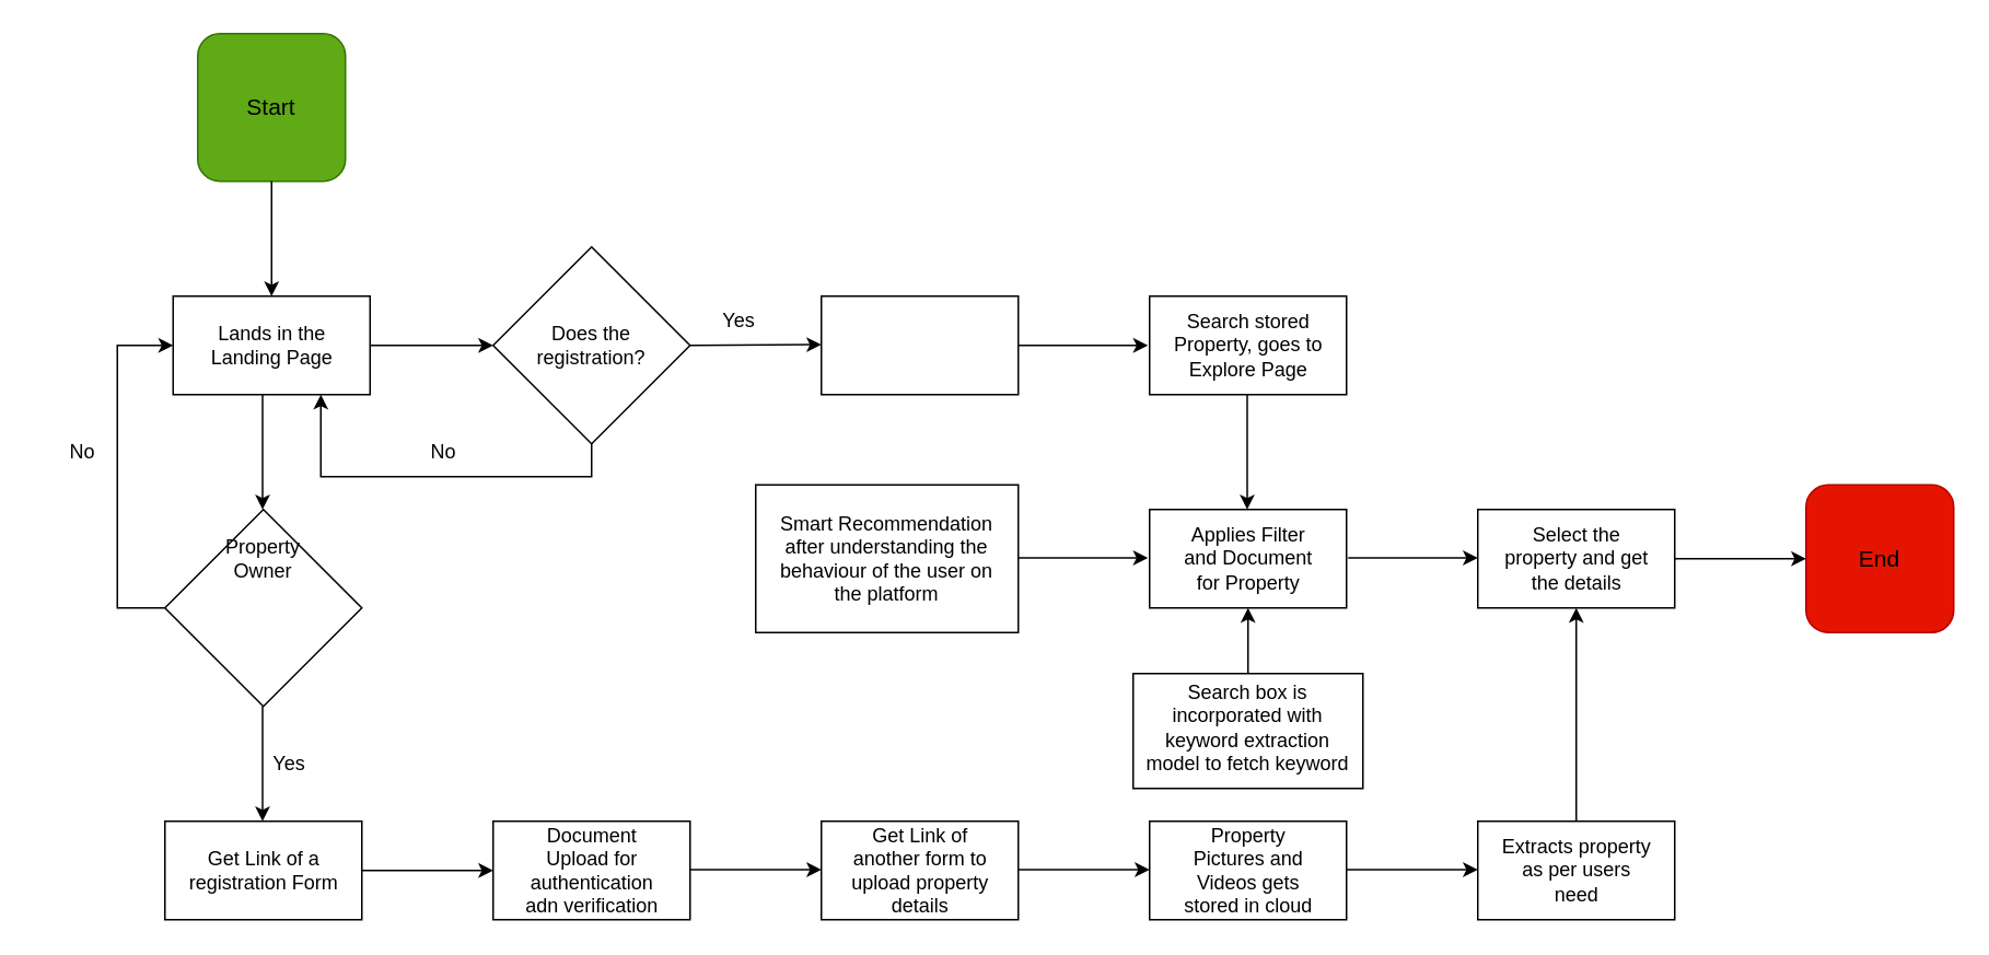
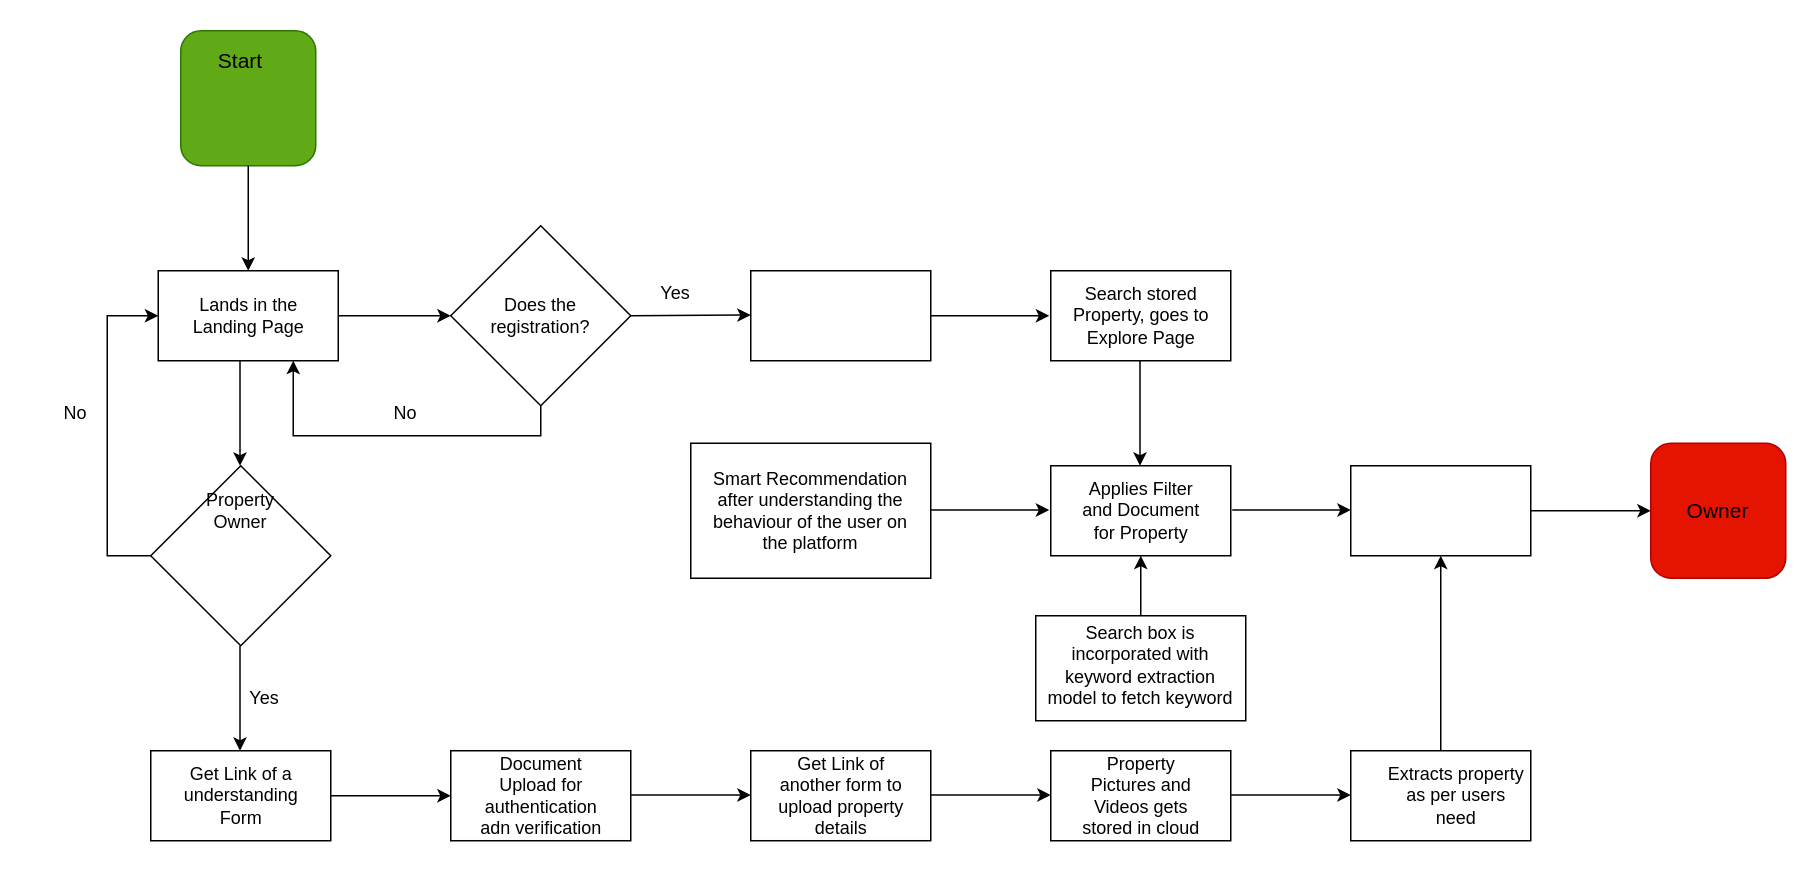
  <mxCell id="0" />
  <mxCell id="1" parent="0" />
  <mxCell id="2" value="" style="whiteSpace=wrap;html=1;aspect=fixed;rounded=1;fillColor=#60a917;fontColor=#ffffff;strokeColor=#2D7600;" vertex="1" parent="1"><mxGeometry x="120" y="20" width="90" height="90" as="geometry" /></mxCell>
- <mxCell id="3" value="&lt;font style=&quot;font-size: 14px;&quot;&gt;Start&lt;/font&gt;" style="text;html=1;align=center;verticalAlign=middle;whiteSpace=wrap;rounded=0;" vertex="1" parent="1"><mxGeometry x="135" y="50" width="60" height="30" as="geometry" /></mxCell>
+ <mxCell id="3" value="&lt;font style=&quot;font-size: 14px;&quot;&gt;Start&lt;/font&gt;" style="text;html=1;align=center;verticalAlign=middle;whiteSpace=wrap;rounded=0;" vertex="1" parent="1"><mxGeometry x="130" y="25" width="60" height="30" as="geometry" /></mxCell>
  <mxCell id="4" value="" style="endArrow=classic;html=1;rounded=0;exitX=0.5;exitY=1;exitDx=0;exitDy=0;entryX=0.5;entryY=0;entryDx=0;entryDy=0;" edge="1" parent="1" source="2" target="11"><mxGeometry width="50" height="50" relative="1" as="geometry"><mxPoint x="270" y="290" as="sourcePoint" /><mxPoint x="320" y="240" as="targetPoint" /></mxGeometry></mxCell>
  <mxCell id="5" value="" style="group" vertex="1" connectable="0" parent="1"><mxGeometry x="300" y="150" width="120" height="120" as="geometry" /></mxCell>
  <mxCell id="6" value="" style="rhombus;whiteSpace=wrap;html=1;" vertex="1" parent="5"><mxGeometry width="120" height="120" as="geometry" /></mxCell>
  <mxCell id="7" value="Does the registration?" style="text;html=1;align=center;verticalAlign=middle;whiteSpace=wrap;rounded=0;" vertex="1" parent="5"><mxGeometry x="30" y="45" width="60" height="30" as="geometry" /></mxCell>
  <mxCell id="8" value="" style="endArrow=classic;html=1;rounded=0;exitX=1;exitY=0.5;exitDx=0;exitDy=0;" edge="1" parent="1" source="23"><mxGeometry width="50" height="50" relative="1" as="geometry"><mxPoint x="559.5" y="240" as="sourcePoint" /><mxPoint x="699" y="210" as="targetPoint" /></mxGeometry></mxCell>
  <mxCell id="9" value="" style="group" vertex="1" connectable="0" parent="1"><mxGeometry x="105" y="180" width="120" height="60" as="geometry" /></mxCell>
  <mxCell id="10" value="" style="group" vertex="1" connectable="0" parent="9"><mxGeometry width="120" height="60" as="geometry" /></mxCell>
  <mxCell id="11" value="" style="rounded=0;whiteSpace=wrap;html=1;" vertex="1" parent="10"><mxGeometry width="120" height="60" as="geometry" /></mxCell>
  <mxCell id="12" value="Lands in the Landing Page" style="text;html=1;align=center;verticalAlign=middle;whiteSpace=wrap;rounded=0;" vertex="1" parent="10"><mxGeometry x="17.5" y="8.75" width="85" height="42.5" as="geometry" /></mxCell>
  <mxCell id="13" value="" style="rounded=0;whiteSpace=wrap;html=1;" vertex="1" parent="1"><mxGeometry x="700" y="180" width="120" height="60" as="geometry" /></mxCell>
  <mxCell id="14" value="" style="group" vertex="1" connectable="0" parent="1"><mxGeometry x="700" y="310" width="120" height="60" as="geometry" /></mxCell>
  <mxCell id="15" value="" style="rounded=0;whiteSpace=wrap;html=1;" vertex="1" parent="14"><mxGeometry width="120" height="60" as="geometry" /></mxCell>
  <mxCell id="16" value="Applies Filter and Document for Property" style="text;html=1;align=center;verticalAlign=middle;whiteSpace=wrap;rounded=0;" vertex="1" parent="14"><mxGeometry x="17.5" y="8.75" width="85" height="42.5" as="geometry" /></mxCell>
  <mxCell id="17" value="" style="endArrow=classic;html=1;rounded=0;exitX=0.5;exitY=1;exitDx=0;exitDy=0;entryX=0.5;entryY=0;entryDx=0;entryDy=0;" edge="1" parent="1"><mxGeometry width="50" height="50" relative="1" as="geometry"><mxPoint x="759.5" y="240" as="sourcePoint" /><mxPoint x="759.5" y="310" as="targetPoint" /></mxGeometry></mxCell>
  <mxCell id="18" value="" style="endArrow=classic;html=1;rounded=0;exitX=1;exitY=0.5;exitDx=0;exitDy=0;entryX=0;entryY=0.5;entryDx=0;entryDy=0;" edge="1" parent="1" source="11" target="6"><mxGeometry width="50" height="50" relative="1" as="geometry"><mxPoint x="174.5" y="250" as="sourcePoint" /><mxPoint x="300" y="220" as="targetPoint" /></mxGeometry></mxCell>
  <mxCell id="19" value="" style="endArrow=classic;html=1;rounded=0;entryX=0.75;entryY=1;entryDx=0;entryDy=0;" edge="1" parent="1" target="11"><mxGeometry width="50" height="50" relative="1" as="geometry"><mxPoint x="360" y="270" as="sourcePoint" /><mxPoint x="195" y="250" as="targetPoint" /><Array as="points"><mxPoint x="360" y="290" /><mxPoint x="195" y="290" /></Array></mxGeometry></mxCell>
  <mxCell id="20" value="No" style="text;html=1;align=center;verticalAlign=middle;whiteSpace=wrap;rounded=0;" vertex="1" parent="1"><mxGeometry x="240" y="260" width="60" height="30" as="geometry" /></mxCell>
  <mxCell id="21" value="Yes" style="text;html=1;align=center;verticalAlign=middle;whiteSpace=wrap;rounded=0;" vertex="1" parent="1"><mxGeometry x="420" y="180" width="60" height="30" as="geometry" /></mxCell>
  <mxCell id="22" value="" style="group" vertex="1" connectable="0" parent="1"><mxGeometry x="500" y="180" width="120" height="60" as="geometry" /></mxCell>
  <mxCell id="23" value="" style="rounded=0;whiteSpace=wrap;html=1;" vertex="1" parent="22"><mxGeometry width="120" height="60" as="geometry" /></mxCell>
  <mxCell id="24" value="" style="endArrow=classic;html=1;rounded=0;exitX=0;exitY=1;exitDx=0;exitDy=0;entryX=0;entryY=0.5;entryDx=0;entryDy=0;" edge="1" parent="22" source="21"><mxGeometry width="50" height="50" relative="1" as="geometry"><mxPoint x="-75" y="29.5" as="sourcePoint" /><mxPoint y="29.5" as="targetPoint" /></mxGeometry></mxCell>
  <mxCell id="25" value="" style="endArrow=classic;html=1;rounded=0;exitX=0.5;exitY=1;exitDx=0;exitDy=0;entryX=0.5;entryY=0;entryDx=0;entryDy=0;" edge="1" parent="1"><mxGeometry width="50" height="50" relative="1" as="geometry"><mxPoint x="159.5" y="240" as="sourcePoint" /><mxPoint x="159.5" y="310" as="targetPoint" /></mxGeometry></mxCell>
  <mxCell id="26" value="" style="endArrow=classic;html=1;rounded=0;exitX=1;exitY=0.5;exitDx=0;exitDy=0;" edge="1" parent="1"><mxGeometry width="50" height="50" relative="1" as="geometry"><mxPoint x="620" y="339.5" as="sourcePoint" /><mxPoint x="699" y="339.5" as="targetPoint" /></mxGeometry></mxCell>
  <mxCell id="27" value="" style="rounded=0;whiteSpace=wrap;html=1;" vertex="1" parent="1"><mxGeometry x="900" y="310" width="120" height="60" as="geometry" /></mxCell>
  <mxCell id="28" value="Search stored Property, goes to Explore Page" style="text;html=1;align=center;verticalAlign=middle;whiteSpace=wrap;rounded=0;container=0;" vertex="1" parent="1"><mxGeometry x="713.75" y="186.88" width="92.5" height="46.25" as="geometry" /></mxCell>
- <mxCell id="29" value="Select the property and get the details" style="text;html=1;align=center;verticalAlign=middle;whiteSpace=wrap;rounded=0;container=0;" vertex="1" parent="1"><mxGeometry x="913.75" y="316.87" width="92.5" height="46.25" as="geometry" /></mxCell>
  <mxCell id="30" value="" style="group" vertex="1" connectable="0" parent="1"><mxGeometry x="460" y="295" width="160" height="90" as="geometry" /></mxCell>
  <mxCell id="31" value="" style="rounded=0;whiteSpace=wrap;html=1;" vertex="1" parent="30"><mxGeometry width="160" height="90" as="geometry" /></mxCell>
  <mxCell id="32" value="Smart Recommendation after understanding the behaviour of the user on the platform" style="text;html=1;align=center;verticalAlign=middle;whiteSpace=wrap;rounded=0;container=0;" vertex="1" parent="30"><mxGeometry x="11.88" y="21.87" width="136.25" height="46.25" as="geometry" /></mxCell>
  <mxCell id="33" value="" style="endArrow=classic;html=1;rounded=0;exitX=1;exitY=0.5;exitDx=0;exitDy=0;" edge="1" parent="1"><mxGeometry width="50" height="50" relative="1" as="geometry"><mxPoint x="821" y="339.49" as="sourcePoint" /><mxPoint x="900" y="339.49" as="targetPoint" /></mxGeometry></mxCell>
  <mxCell id="34" value="" style="group;" vertex="1" connectable="0" parent="1"><mxGeometry x="100" y="310" width="120" height="120" as="geometry" /></mxCell>
  <mxCell id="35" value="" style="rhombus;whiteSpace=wrap;html=1;" vertex="1" parent="34"><mxGeometry width="120" height="120" as="geometry" /></mxCell>
  <mxCell id="36" value="Property Owner" style="text;html=1;align=center;verticalAlign=middle;whiteSpace=wrap;rounded=0;" vertex="1" parent="34"><mxGeometry x="30" y="15" width="60" height="30" as="geometry" /></mxCell>
  <mxCell id="37" style="edgeStyle=orthogonalEdgeStyle;rounded=0;orthogonalLoop=1;jettySize=auto;html=1;entryX=0;entryY=0.75;entryDx=0;entryDy=0;" edge="1" parent="1"><mxGeometry relative="1" as="geometry"><mxPoint x="105" y="210" as="targetPoint" /><mxPoint x="100" y="370" as="sourcePoint" /><Array as="points"><mxPoint x="71" y="370" /><mxPoint x="71" y="210" /></Array></mxGeometry></mxCell>
  <mxCell id="38" value="" style="rounded=0;whiteSpace=wrap;html=1;" vertex="1" parent="1"><mxGeometry x="100" y="500" width="120" height="60" as="geometry" /></mxCell>
- <mxCell id="39" value="Get Link of a registration Form" style="text;html=1;align=center;verticalAlign=middle;whiteSpace=wrap;rounded=0;container=0;" vertex="1" parent="1"><mxGeometry x="113.75" y="506.87" width="92.5" height="46.25" as="geometry" /></mxCell>
+ <mxCell id="39" value="Get Link of a understanding Form" style="text;html=1;align=center;verticalAlign=middle;whiteSpace=wrap;rounded=0;container=0;" vertex="1" parent="1"><mxGeometry x="113.75" y="506.87" width="92.5" height="46.25" as="geometry" /></mxCell>
  <mxCell id="40" value="" style="endArrow=classic;html=1;rounded=0;exitX=0.5;exitY=1;exitDx=0;exitDy=0;entryX=0.5;entryY=0;entryDx=0;entryDy=0;" edge="1" parent="1"><mxGeometry width="50" height="50" relative="1" as="geometry"><mxPoint x="159.5" y="430" as="sourcePoint" /><mxPoint x="159.5" y="500" as="targetPoint" /></mxGeometry></mxCell>
  <mxCell id="41" value="" style="rounded=0;whiteSpace=wrap;html=1;" vertex="1" parent="1"><mxGeometry x="300" y="499.99" width="120" height="60" as="geometry" /></mxCell>
  <mxCell id="42" value="Document Upload for authentication adn verification" style="text;html=1;align=center;verticalAlign=middle;whiteSpace=wrap;rounded=0;container=0;" vertex="1" parent="1"><mxGeometry x="313.75" y="506.86" width="92.5" height="46.25" as="geometry" /></mxCell>
  <mxCell id="43" value="" style="endArrow=classic;html=1;rounded=0;exitX=1;exitY=0.5;exitDx=0;exitDy=0;entryX=0;entryY=0.5;entryDx=0;entryDy=0;" edge="1" parent="1" source="38" target="41"><mxGeometry width="50" height="50" relative="1" as="geometry"><mxPoint x="169.5" y="440" as="sourcePoint" /><mxPoint x="169.5" y="510" as="targetPoint" /></mxGeometry></mxCell>
  <mxCell id="44" value="" style="rounded=0;whiteSpace=wrap;html=1;" vertex="1" parent="1"><mxGeometry x="500" y="499.99" width="120" height="60" as="geometry" /></mxCell>
  <mxCell id="45" value="Get Link of another form to upload property details" style="text;html=1;align=center;verticalAlign=middle;whiteSpace=wrap;rounded=0;container=0;" vertex="1" parent="1"><mxGeometry x="513.75" y="506.86" width="92.5" height="46.25" as="geometry" /></mxCell>
  <mxCell id="46" value="" style="endArrow=classic;html=1;rounded=0;exitX=1;exitY=0.5;exitDx=0;exitDy=0;entryX=0;entryY=0.5;entryDx=0;entryDy=0;" edge="1" parent="1"><mxGeometry width="50" height="50" relative="1" as="geometry"><mxPoint x="420" y="529.49" as="sourcePoint" /><mxPoint x="500" y="529.49" as="targetPoint" /></mxGeometry></mxCell>
  <mxCell id="47" value="" style="rounded=0;whiteSpace=wrap;html=1;" vertex="1" parent="1"><mxGeometry x="700" y="500" width="120" height="60" as="geometry" /></mxCell>
  <mxCell id="48" value="Property Pictures and Videos gets stored in cloud" style="text;html=1;align=center;verticalAlign=middle;whiteSpace=wrap;rounded=0;container=0;" vertex="1" parent="1"><mxGeometry x="713.75" y="506.87" width="92.5" height="46.25" as="geometry" /></mxCell>
  <mxCell id="49" value="" style="endArrow=classic;html=1;rounded=0;exitX=1;exitY=0.5;exitDx=0;exitDy=0;entryX=0;entryY=0.5;entryDx=0;entryDy=0;" edge="1" parent="1"><mxGeometry width="50" height="50" relative="1" as="geometry"><mxPoint x="620" y="529.49" as="sourcePoint" /><mxPoint x="700" y="529.49" as="targetPoint" /></mxGeometry></mxCell>
  <mxCell id="50" value="" style="group" vertex="1" connectable="0" parent="1"><mxGeometry x="680" y="390" width="160" height="90" as="geometry" /></mxCell>
  <mxCell id="51" value="" style="rounded=0;whiteSpace=wrap;html=1;" vertex="1" parent="50"><mxGeometry x="10" y="20" width="140" height="70" as="geometry" /></mxCell>
  <mxCell id="52" value="Search box is incorporated with keyword extraction model to fetch keyword" style="text;html=1;align=center;verticalAlign=middle;whiteSpace=wrap;rounded=0;container=0;" vertex="1" parent="50"><mxGeometry x="11.87" y="30.0" width="136.25" height="46.25" as="geometry" /></mxCell>
  <mxCell id="53" value="" style="endArrow=classic;html=1;rounded=0;exitX=0.5;exitY=0;exitDx=0;exitDy=0;entryX=0.5;entryY=1;entryDx=0;entryDy=0;" edge="1" parent="1" source="51" target="15"><mxGeometry width="50" height="50" relative="1" as="geometry"><mxPoint x="630" y="349.5" as="sourcePoint" /><mxPoint x="709" y="349.5" as="targetPoint" /></mxGeometry></mxCell>
  <mxCell id="54" value="" style="rounded=0;whiteSpace=wrap;html=1;" vertex="1" parent="1"><mxGeometry x="900" y="500" width="120" height="60" as="geometry" /></mxCell>
- <mxCell id="55" value="Extracts property as per users need" style="text;html=1;align=center;verticalAlign=middle;whiteSpace=wrap;rounded=0;container=0;" vertex="1" parent="1"><mxGeometry x="913.75" y="506.87" width="92.5" height="46.25" as="geometry" /></mxCell>
+ <mxCell id="55" value="Extracts property as per users need" style="text;html=1;align=center;verticalAlign=middle;whiteSpace=wrap;rounded=0;container=0;" vertex="1" parent="1"><mxGeometry x="923.75" y="506.87" width="92.5" height="46.25" as="geometry" /></mxCell>
  <mxCell id="56" value="" style="endArrow=classic;html=1;rounded=0;exitX=1;exitY=0.5;exitDx=0;exitDy=0;entryX=0;entryY=0.5;entryDx=0;entryDy=0;" edge="1" parent="1"><mxGeometry width="50" height="50" relative="1" as="geometry"><mxPoint x="820" y="529.5" as="sourcePoint" /><mxPoint x="900" y="529.5" as="targetPoint" /></mxGeometry></mxCell>
  <mxCell id="57" value="" style="endArrow=classic;html=1;rounded=0;exitX=0.5;exitY=0;exitDx=0;exitDy=0;entryX=0.5;entryY=1;entryDx=0;entryDy=0;" edge="1" parent="1" source="54" target="27"><mxGeometry width="50" height="50" relative="1" as="geometry"><mxPoint x="830" y="539.5" as="sourcePoint" /><mxPoint x="910" y="539.5" as="targetPoint" /></mxGeometry></mxCell>
  <mxCell id="58" value="" style="whiteSpace=wrap;html=1;aspect=fixed;rounded=1;fillColor=#e51400;fontColor=#ffffff;strokeColor=#B20000;" vertex="1" parent="1"><mxGeometry x="1100" y="294.99" width="90" height="90" as="geometry" /></mxCell>
- <mxCell id="59" value="&lt;font style=&quot;font-size: 14px;&quot;&gt;End&lt;/font&gt;" style="text;html=1;align=center;verticalAlign=middle;whiteSpace=wrap;rounded=0;" vertex="1" parent="1"><mxGeometry x="1115" y="324.99" width="60" height="30" as="geometry" /></mxCell>
+ <mxCell id="59" value="&lt;font style=&quot;font-size: 14px;&quot;&gt;Owner&lt;/font&gt;" style="text;html=1;align=center;verticalAlign=middle;whiteSpace=wrap;rounded=0;" vertex="1" parent="1"><mxGeometry x="1115" y="324.99" width="60" height="30" as="geometry" /></mxCell>
  <mxCell id="60" value="" style="endArrow=classic;html=1;rounded=0;exitX=1;exitY=0.5;exitDx=0;exitDy=0;" edge="1" parent="1" source="27"><mxGeometry width="50" height="50" relative="1" as="geometry"><mxPoint x="970" y="510" as="sourcePoint" /><mxPoint x="1100" y="340" as="targetPoint" /></mxGeometry></mxCell>
  <mxCell id="61" value="No" style="text;html=1;align=center;verticalAlign=middle;whiteSpace=wrap;rounded=0;" vertex="1" parent="1"><mxGeometry x="20" y="260" width="60" height="30" as="geometry" /></mxCell>
  <mxCell id="62" value="Yes" style="text;html=1;align=center;verticalAlign=middle;whiteSpace=wrap;rounded=0;" vertex="1" parent="1"><mxGeometry x="146.25" y="450" width="60" height="30" as="geometry" /></mxCell>
